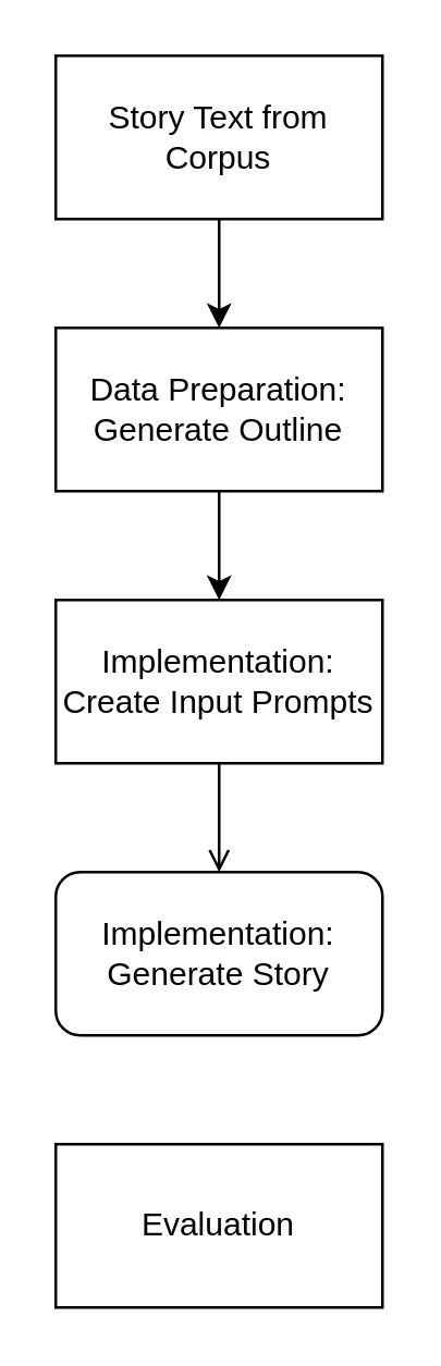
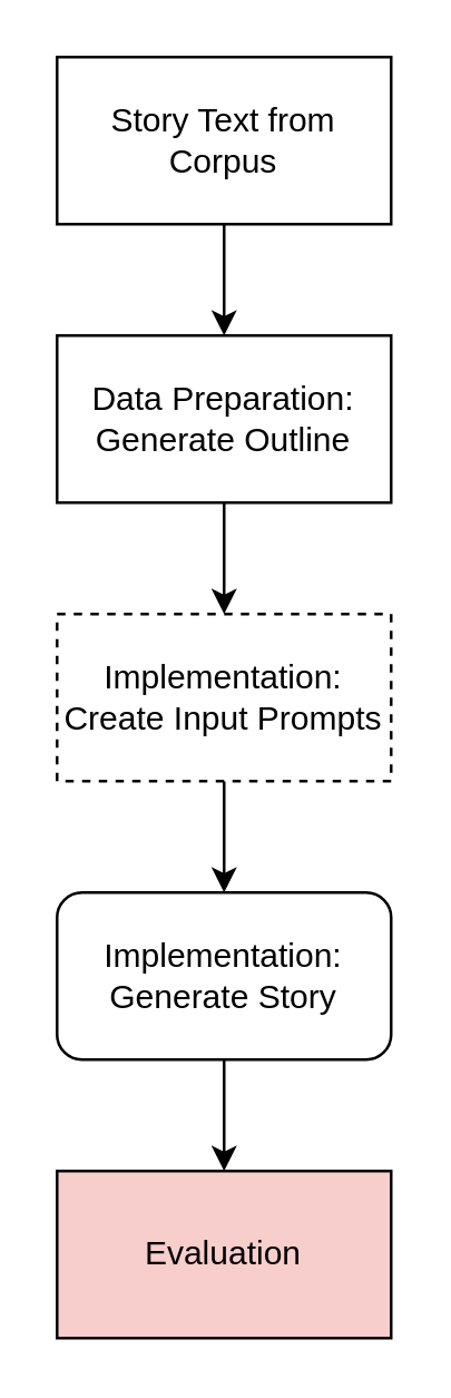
  <mxCell id="0" />
  <mxCell id="1" parent="0" />
  <mxCell id="2" value="" style="edgeStyle=orthogonalEdgeStyle;rounded=0;orthogonalLoop=1;jettySize=auto;html=1;" edge="1" parent="1" source="3" target="5"><mxGeometry relative="1" as="geometry" /></mxCell>
  <mxCell id="3" value="Story Text from Corpus" style="rounded=0;whiteSpace=wrap;html=1;" vertex="1" parent="1"><mxGeometry x="20" y="20" width="120" height="60" as="geometry" /></mxCell>
  <mxCell id="4" value="" style="edgeStyle=orthogonalEdgeStyle;rounded=0;orthogonalLoop=1;jettySize=auto;html=1;" edge="1" parent="1" source="5" target="7"><mxGeometry relative="1" as="geometry" /></mxCell>
  <mxCell id="5" value="Data Preparation:&lt;br&gt;Generate Outline" style="rounded=0;whiteSpace=wrap;html=1;" vertex="1" parent="1"><mxGeometry x="20" y="120" width="120" height="60" as="geometry" /></mxCell>
- <mxCell id="6" value="" style="edgeStyle=orthogonalEdgeStyle;rounded=0;orthogonalLoop=1;jettySize=auto;html=1;endArrow=open;" edge="1" parent="1" source="7" target="9"><mxGeometry relative="1" as="geometry" /></mxCell>
- <mxCell id="7" value="Implementation:&lt;br&gt;Create Input Prompts" style="rounded=0;whiteSpace=wrap;html=1;" vertex="1" parent="1"><mxGeometry x="20" y="220" width="120" height="60" as="geometry" /></mxCell>
+ <mxCell id="6" value="" style="edgeStyle=orthogonalEdgeStyle;rounded=0;orthogonalLoop=1;jettySize=auto;html=1;" edge="1" parent="1" source="7" target="9"><mxGeometry relative="1" as="geometry" /></mxCell>
+ <mxCell id="7" value="Implementation:&lt;br&gt;Create Input Prompts" style="rounded=0;whiteSpace=wrap;html=1;dashed=1;" vertex="1" parent="1"><mxGeometry x="20" y="220" width="120" height="60" as="geometry" /></mxCell>
+ <mxCell id="8" value="" style="edgeStyle=orthogonalEdgeStyle;rounded=0;orthogonalLoop=1;jettySize=auto;html=1;" edge="1" parent="1" source="9" target="10"><mxGeometry relative="1" as="geometry" /></mxCell>
  <mxCell id="9" value="Implementation:&lt;br&gt;Generate Story" style="whiteSpace=wrap;html=1;rounded=1;" vertex="1" parent="1"><mxGeometry x="20" y="320" width="120" height="60" as="geometry" /></mxCell>
- <mxCell id="10" value="Evaluation" style="rounded=0;whiteSpace=wrap;html=1;" vertex="1" parent="1"><mxGeometry x="20" y="420" width="120" height="60" as="geometry" /></mxCell>
+ <mxCell id="10" value="Evaluation" style="rounded=0;whiteSpace=wrap;html=1;fillColor=#f8cecc;" vertex="1" parent="1"><mxGeometry x="20" y="420" width="120" height="60" as="geometry" /></mxCell>
